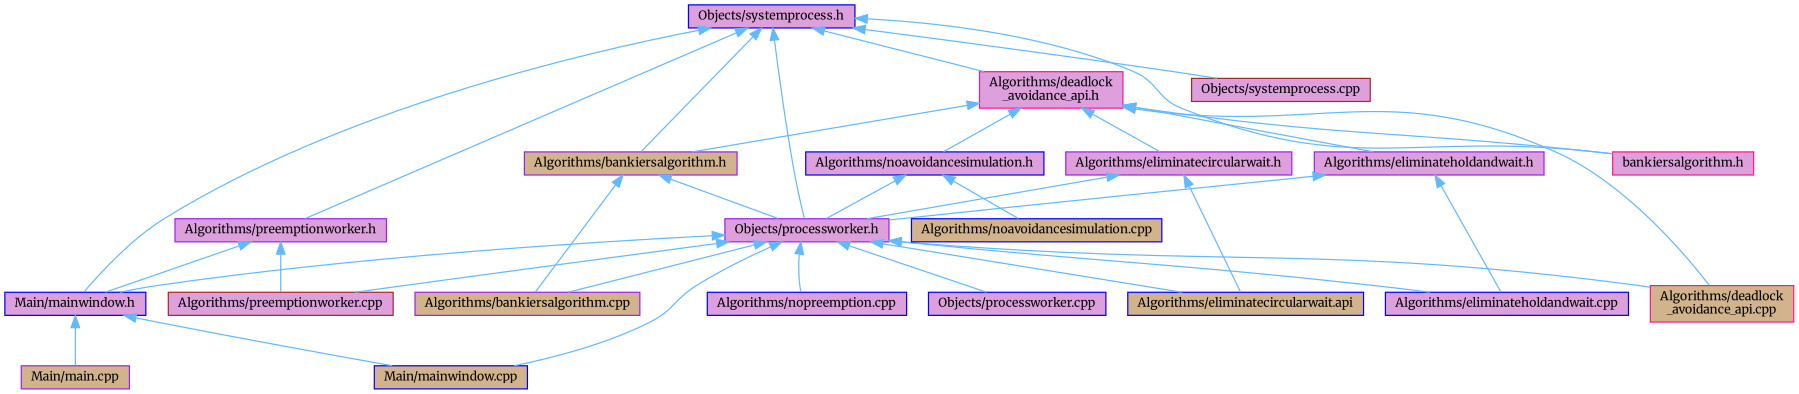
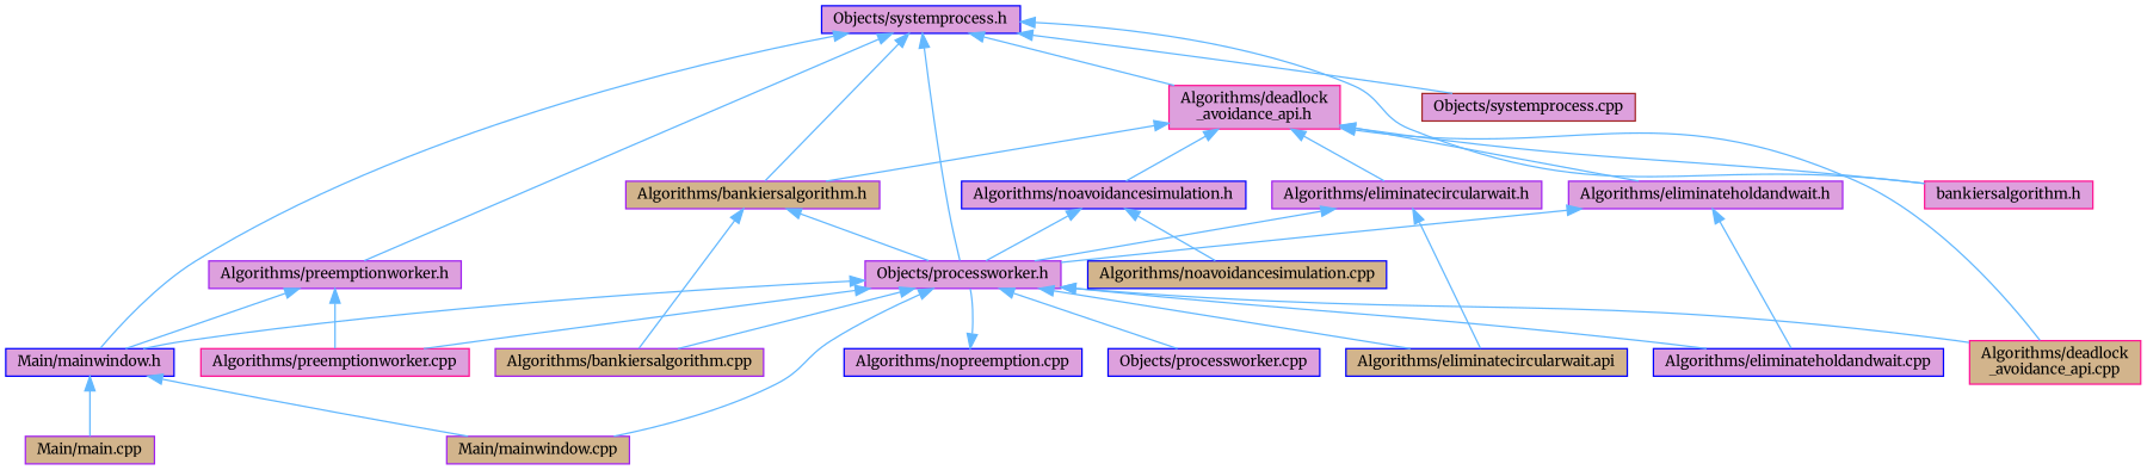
  digraph {
    fontname=Merriweather
    node [color=blue fillcolor=plum fontname=Merriweather fontsize=10 shape=box style=filled]
    edge [color=steelblue1 dir=back fontname=Merriweather fontsize=10 labelfontname=Helvetica labelfontsize=10 style=solid]
    n1 [fontcolor=black height=0.2 label="Objects/systemprocess.h" width=0.4]
    n2 [color=purple fillcolor=tan height=0.2 label="Algorithms/bankiersalgorithm.h" width=0.4]
    n3 [color=purple height=0.2 label="Objects/processworker.h" width=0.4]
    n4 [height=0.2 label="Main/mainwindow.h" width=0.4]
    n5 [color=deeppink height=0.2 label="Algorithms/deadlock\l_avoidance_api.h" width=0.4]
    n6 [color=deeppink height=0.2 label="bankiersalgorithm.h" width=0.4]
    n7 [color=purple height=0.2 label="Algorithms/preemptionworker.h" width=0.4]
    n8 [color=brown height=0.2 label="Objects/systemprocess.cpp" width=0.4]
    n9 [color=purple fillcolor=tan height=0.2 label="Algorithms/bankiersalgorithm.cpp" width=0.4]
    n10 [color=deeppink fillcolor=tan height=0.2 label="Algorithms/deadlock\l_avoidance_api.cpp" width=0.4]
    n11 [fillcolor=tan height=0.2 label="Algorithms/eliminatecircularwait.api" width=0.4]
    n12 [height=0.2 label="Algorithms/eliminateholdandwait.cpp" width=0.4]
    n13 [height=0.2 label="Algorithms/nopreemption.cpp" width=0.4]
-   n14 [color=brown height=0.2 label="Algorithms/preemptionworker.cpp" width=0.4]
-   n15 [fillcolor=tan height=0.2 label="Main/mainwindow.cpp" width=0.4]
+   n14 [color=deeppink height=0.2 label="Algorithms/preemptionworker.cpp" width=0.4]
+   n15 [color=purple fillcolor=tan height=0.2 label="Main/mainwindow.cpp" width=0.4]
    n16 [height=0.2 label="Objects/processworker.cpp" width=0.4]
    n17 [color=purple fillcolor=tan height=0.2 label="Main/main.cpp" width=0.4]
    n18 [color=purple height=0.2 label="Algorithms/eliminatecircularwait.h" width=0.4]
    n19 [color=purple height=0.2 label="Algorithms/eliminateholdandwait.h" width=0.4]
    n20 [height=0.2 label="Algorithms/noavoidancesimulation.h" width=0.4]
    n21 [fillcolor=tan height=0.2 label="Algorithms/noavoidancesimulation.cpp" width=0.4]
    n1 -> n2
    n1 -> n3
    n1 -> n4
    n1 -> n5
    n1 -> n6
    n1 -> n7
    n1 -> n8
    n2 -> n3
    n2 -> n9
    n3 -> n4
    n3 -> n9
    n3 -> n10
    n3 -> n11
    n3 -> n12
-   n3 -> n13
+   n13 -> n3
    n3 -> n14
    n3 -> n15
    n3 -> n16
    n4 -> n15
    n4 -> n17
    n5 -> n2
    n5 -> n6
    n5 -> n10
    n5 -> n18
    n5 -> n19
    n5 -> n20
    n7 -> n4
    n7 -> n14
    n18 -> n3
    n18 -> n11
    n19 -> n3
    n19 -> n12
    n20 -> n3
    n20 -> n21
  }
